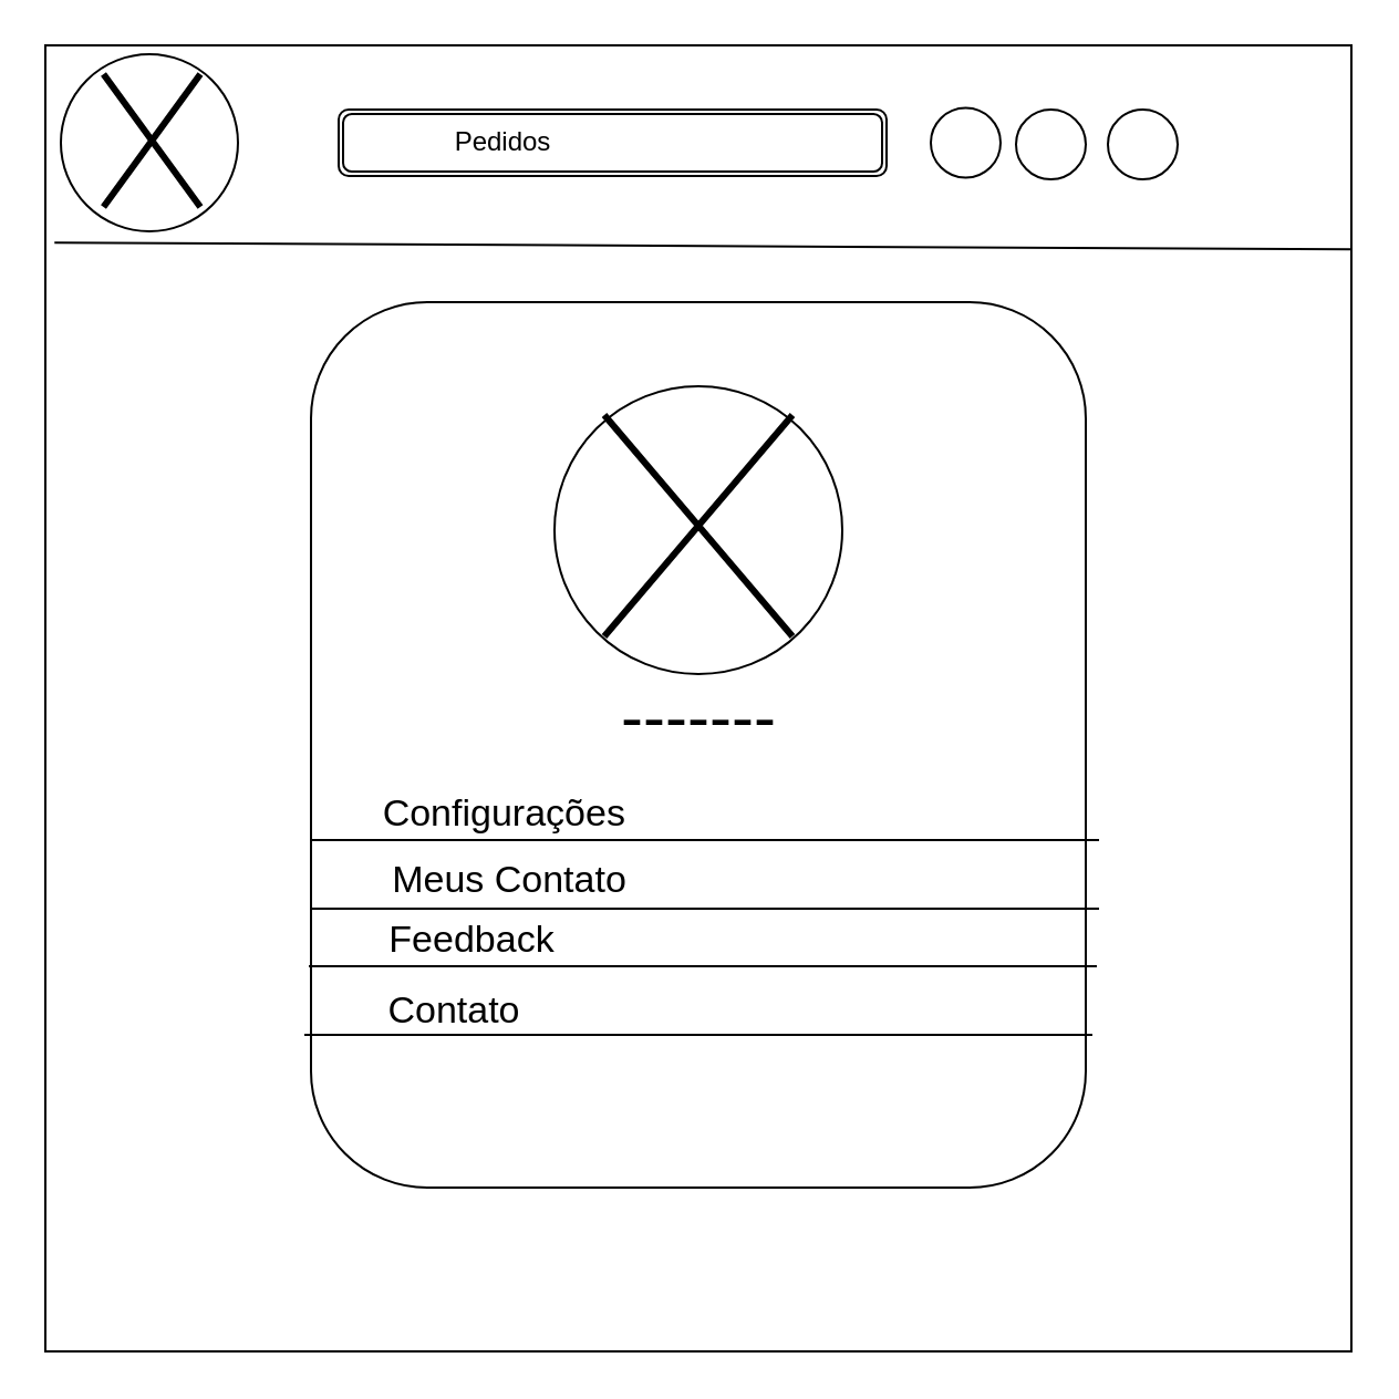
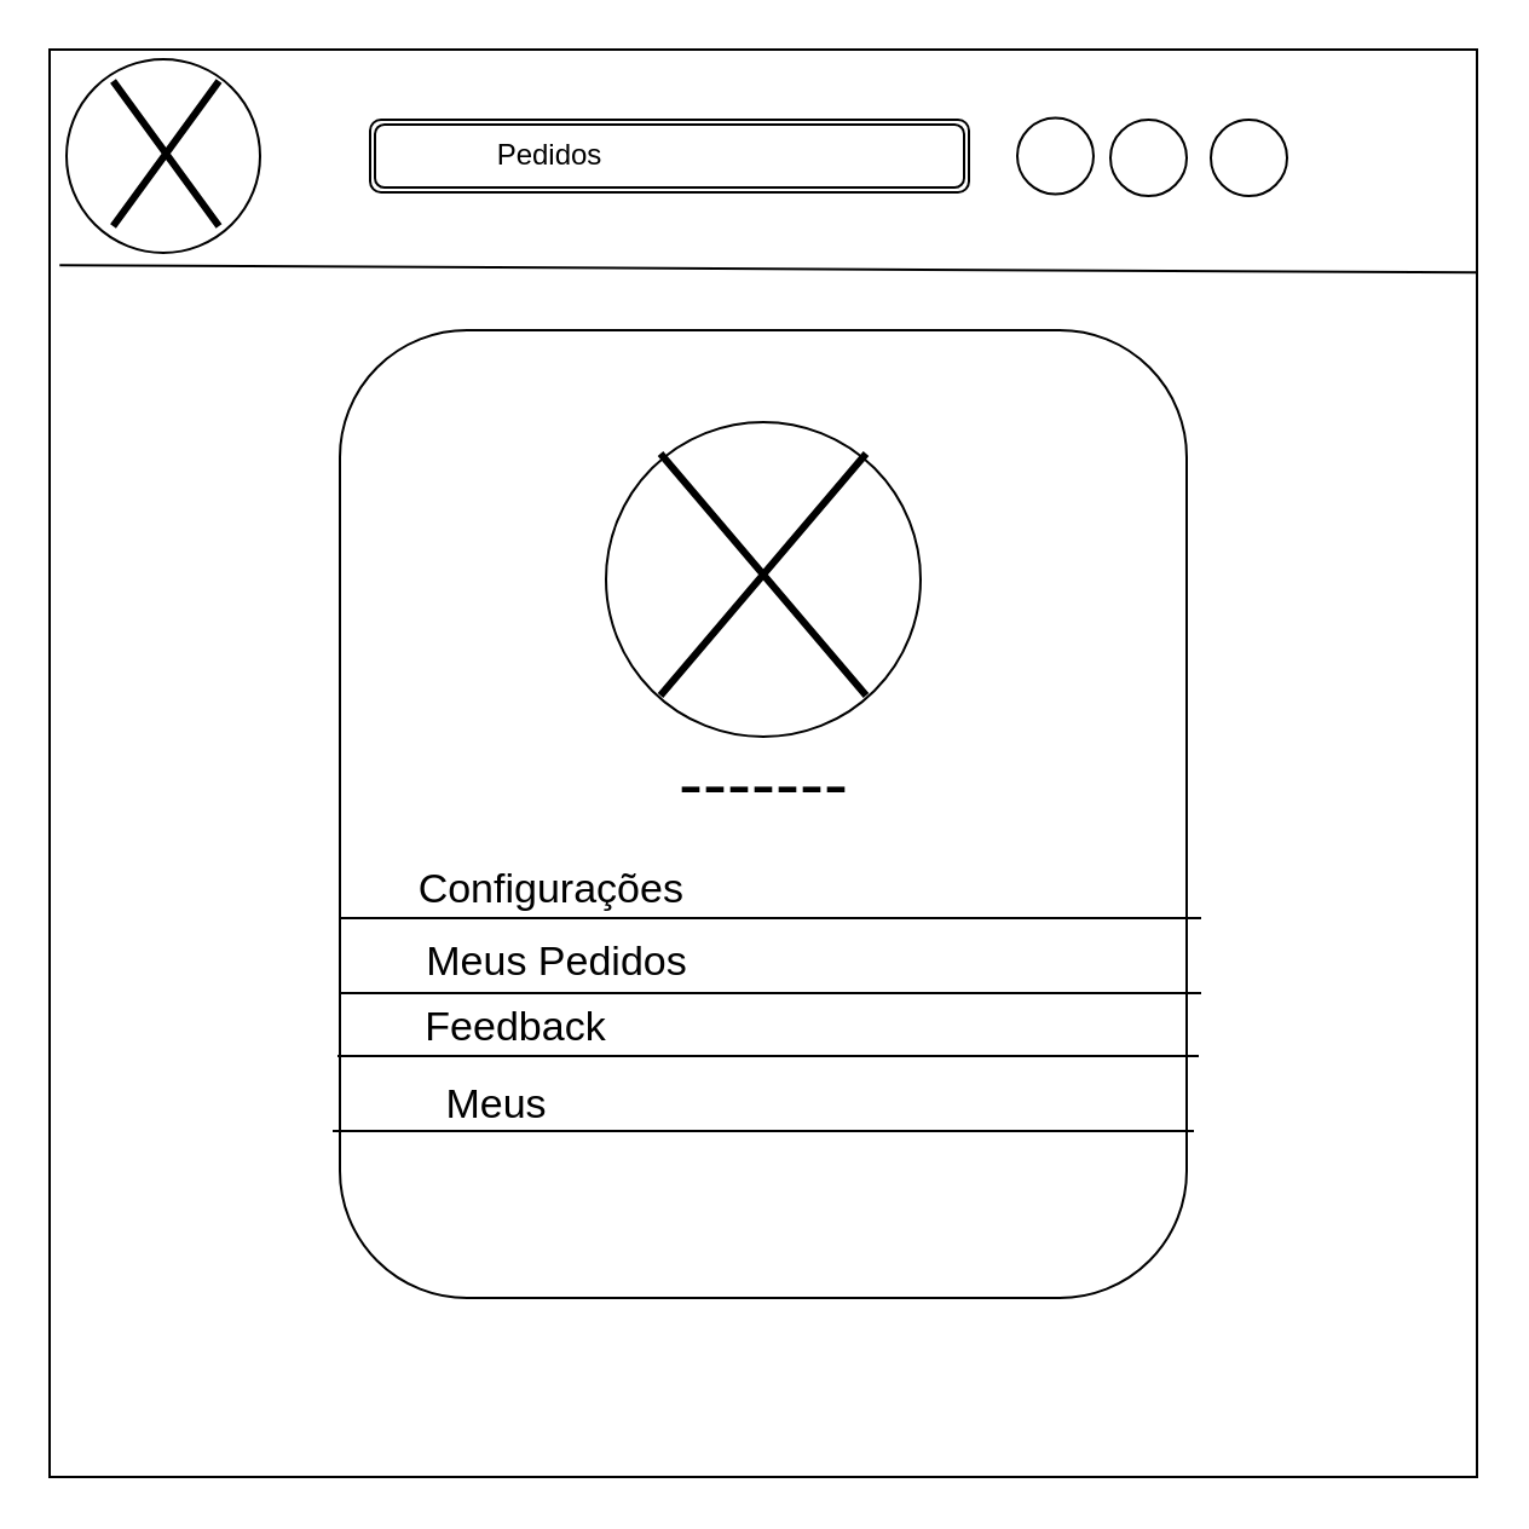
  <mxCell id="0" />
  <mxCell id="1" parent="0" />
  <mxCell id="2" value="" style="rounded=1;whiteSpace=wrap;html=1;" vertex="1" parent="1"><mxGeometry x="470" y="33" width="120" height="60" as="geometry" /></mxCell>
  <mxCell id="3" value="" style="whiteSpace=wrap;html=1;aspect=fixed;" vertex="1" parent="1"><mxGeometry x="20" y="20" width="590" height="590" as="geometry" /></mxCell>
  <mxCell id="4" value="" style="rounded=1;whiteSpace=wrap;html=1;" parent="1" vertex="1"><mxGeometry x="140" y="136" width="350" height="400" as="geometry" /></mxCell>
  <mxCell id="5" value="" style="ellipse;whiteSpace=wrap;html=1;aspect=fixed;" parent="1" vertex="1"><mxGeometry x="250" y="174" width="130" height="130" as="geometry" /></mxCell>
  <mxCell id="6" value="" style="shape=umlDestroy;whiteSpace=wrap;html=1;strokeWidth=3;targetShapes=umlLifeline;" parent="1" vertex="1"><mxGeometry x="272.5" y="187" width="85" height="100" as="geometry" /></mxCell>
  <mxCell id="7" value="Configurações&amp;nbsp;" style="text;html=1;align=center;verticalAlign=middle;whiteSpace=wrap;rounded=0;perimeterSpacing=16;fontSize=17;" parent="1" vertex="1"><mxGeometry x="170" y="348" width="120" height="40" as="geometry" /></mxCell>
  <mxCell id="8" value="&lt;font style=&quot;vertical-align: inherit;&quot;&gt;&lt;font style=&quot;vertical-align: inherit;&quot;&gt;-------&lt;/font&gt;&lt;/font&gt;" style="text;html=1;align=center;verticalAlign=middle;whiteSpace=wrap;rounded=0;fontSize=30;" parent="1" vertex="1"><mxGeometry x="227.5" y="308" width="175" height="30" as="geometry" /></mxCell>
- <mxCell id="9" value="Meus Contato" style="text;html=1;align=center;verticalAlign=middle;whiteSpace=wrap;rounded=0;perimeterSpacing=16;fontSize=17;" parent="1" vertex="1"><mxGeometry x="170" y="378" width="120" height="40" as="geometry" /></mxCell>
+ <mxCell id="9" value="Meus Pedidos" style="text;html=1;align=center;verticalAlign=middle;whiteSpace=wrap;rounded=0;perimeterSpacing=16;fontSize=17;" parent="1" vertex="1"><mxGeometry x="170" y="378" width="120" height="40" as="geometry" /></mxCell>
  <mxCell id="10" value="Feedback" style="text;html=1;align=center;verticalAlign=middle;whiteSpace=wrap;rounded=0;perimeterSpacing=16;fontSize=17;" parent="1" vertex="1"><mxGeometry x="152.5" y="405" width="120" height="40" as="geometry" /></mxCell>
- <mxCell id="11" value="Contato" style="text;html=1;align=center;verticalAlign=middle;whiteSpace=wrap;rounded=0;perimeterSpacing=16;fontSize=17;" parent="1" vertex="1"><mxGeometry x="140" y="437" width="130" height="40" as="geometry" /></mxCell>
+ <mxCell id="11" value="Meus" style="text;html=1;align=center;verticalAlign=middle;whiteSpace=wrap;rounded=0;perimeterSpacing=16;fontSize=17;" parent="1" vertex="1"><mxGeometry x="140" y="437" width="130" height="40" as="geometry" /></mxCell>
  <mxCell id="12" value="" style="endArrow=none;html=1;rounded=0;endSize=0;" edge="1" parent="1"><mxGeometry width="50" height="50" relative="1" as="geometry"><mxPoint x="140" y="379" as="sourcePoint" /><mxPoint x="496" y="379" as="targetPoint" /></mxGeometry></mxCell>
  <mxCell id="13" value="" style="endArrow=none;html=1;rounded=0;endSize=0;" edge="1" parent="1"><mxGeometry width="50" height="50" relative="1" as="geometry"><mxPoint x="140" y="410" as="sourcePoint" /><mxPoint x="496" y="410" as="targetPoint" /></mxGeometry></mxCell>
  <mxCell id="14" value="" style="endArrow=none;html=1;rounded=0;endSize=0;" edge="1" parent="1"><mxGeometry width="50" height="50" relative="1" as="geometry"><mxPoint x="139" y="436" as="sourcePoint" /><mxPoint x="495" y="436" as="targetPoint" /></mxGeometry></mxCell>
  <mxCell id="15" value="" style="endArrow=none;html=1;rounded=0;endSize=0;" edge="1" parent="1"><mxGeometry width="50" height="50" relative="1" as="geometry"><mxPoint x="137" y="467" as="sourcePoint" /><mxPoint x="493" y="467" as="targetPoint" /></mxGeometry></mxCell>
  <mxCell id="16" value="" style="endArrow=none;html=1;rounded=0;endSize=0;entryX=1;entryY=0.09;entryDx=0;entryDy=0;entryPerimeter=0;exitX=0.007;exitY=0.085;exitDx=0;exitDy=0;exitPerimeter=0;" edge="1" parent="1"><mxGeometry width="50" height="50" relative="1" as="geometry"><mxPoint x="24.13" y="109.15" as="sourcePoint" /><mxPoint x="610" y="112.1" as="targetPoint" /></mxGeometry></mxCell>
  <mxCell id="17" value="" style="ellipse;whiteSpace=wrap;html=1;aspect=fixed;" vertex="1" parent="1"><mxGeometry x="27" y="24" width="80" height="80" as="geometry" /></mxCell>
  <mxCell id="18" value="" style="shape=umlDestroy;whiteSpace=wrap;html=1;strokeWidth=3;targetShapes=umlLifeline;" vertex="1" parent="1"><mxGeometry x="46.25" y="33" width="43.75" height="60" as="geometry" /></mxCell>
  <mxCell id="19" value="" style="shape=ext;double=1;rounded=1;whiteSpace=wrap;html=1;" vertex="1" parent="1"><mxGeometry x="152.5" y="49" width="247.5" height="30" as="geometry" /></mxCell>
  <mxCell id="20" value="Pedidos" style="text;html=1;align=center;verticalAlign=middle;whiteSpace=wrap;rounded=0;" vertex="1" parent="1"><mxGeometry x="152.5" y="49" width="147.5" height="30" as="geometry" /></mxCell>
  <mxCell id="21" value="" style="ellipse;whiteSpace=wrap;html=1;aspect=fixed;" vertex="1" parent="1"><mxGeometry x="420" y="48.25" width="31.5" height="31.5" as="geometry" /></mxCell>
  <mxCell id="22" value="" style="ellipse;whiteSpace=wrap;html=1;aspect=fixed;" vertex="1" parent="1"><mxGeometry x="458.5" y="49" width="31.5" height="31.5" as="geometry" /></mxCell>
  <mxCell id="23" value="" style="ellipse;whiteSpace=wrap;html=1;aspect=fixed;" vertex="1" parent="1"><mxGeometry x="500" y="49" width="31.5" height="31.5" as="geometry" /></mxCell>
